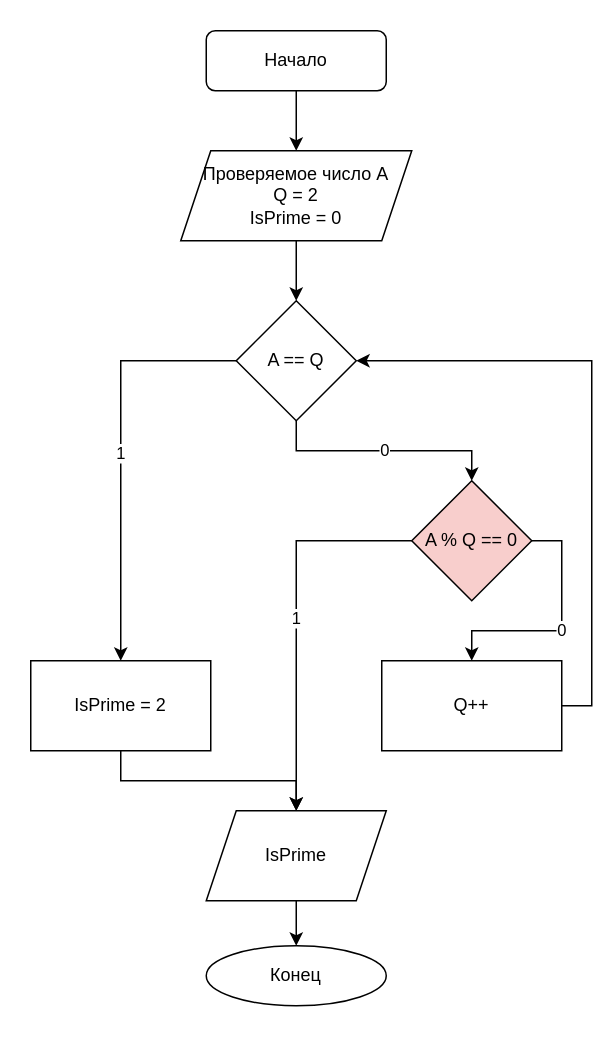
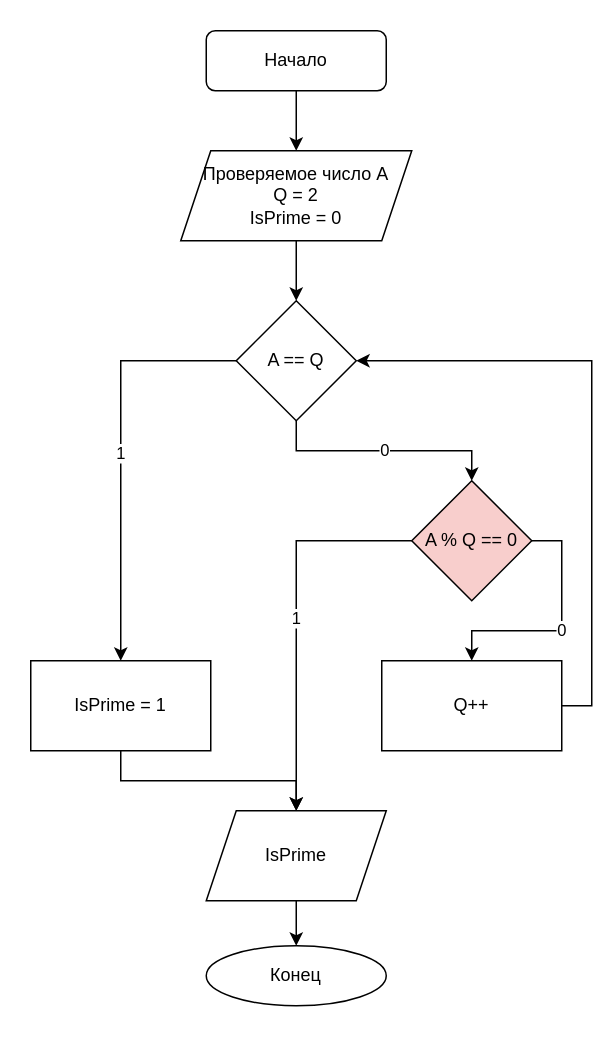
  <mxCell id="0" />
  <mxCell id="1" parent="0" />
  <mxCell id="2" style="edgeStyle=orthogonalEdgeStyle;rounded=0;orthogonalLoop=1;jettySize=auto;html=1;exitX=0.5;exitY=1;exitDx=0;exitDy=0;entryX=0.5;entryY=0;entryDx=0;entryDy=0;" edge="1" parent="1" source="3" target="5"><mxGeometry relative="1" as="geometry" /></mxCell>
  <mxCell id="3" value="Начало" style="whiteSpace=wrap;html=1;rounded=1;" vertex="1" parent="1"><mxGeometry x="137" y="20" width="120" height="40" as="geometry" /></mxCell>
  <mxCell id="4" value="" style="edgeStyle=orthogonalEdgeStyle;rounded=0;orthogonalLoop=1;jettySize=auto;html=1;" edge="1" parent="1" source="5" target="8"><mxGeometry relative="1" as="geometry" /></mxCell>
  <mxCell id="5" value="Проверяемое число А&lt;br&gt;Q = 2&lt;br&gt;IsPrime = 0" style="shape=parallelogram;perimeter=parallelogramPerimeter;whiteSpace=wrap;html=1;fixedSize=1;" vertex="1" parent="1"><mxGeometry x="120" y="100" width="154" height="60" as="geometry" /></mxCell>
  <mxCell id="6" value="1" style="edgeStyle=orthogonalEdgeStyle;rounded=0;orthogonalLoop=1;jettySize=auto;html=1;exitX=0;exitY=0.5;exitDx=0;exitDy=0;entryX=0.5;entryY=0;entryDx=0;entryDy=0;" edge="1" parent="1" source="8" target="13"><mxGeometry relative="1" as="geometry"><mxPoint x="53" y="260" as="targetPoint" /></mxGeometry></mxCell>
  <mxCell id="7" value="0" style="edgeStyle=orthogonalEdgeStyle;rounded=0;orthogonalLoop=1;jettySize=auto;html=1;exitX=0.5;exitY=1;exitDx=0;exitDy=0;entryX=0.5;entryY=0;entryDx=0;entryDy=0;" edge="1" parent="1" source="8" target="11"><mxGeometry relative="1" as="geometry"><mxPoint x="163" y="340" as="targetPoint" /></mxGeometry></mxCell>
  <mxCell id="8" value="A == Q" style="rhombus;whiteSpace=wrap;html=1;" vertex="1" parent="1"><mxGeometry x="157" y="200" width="80" height="80" as="geometry" /></mxCell>
  <mxCell id="9" value="1" style="edgeStyle=orthogonalEdgeStyle;rounded=0;orthogonalLoop=1;jettySize=auto;html=1;entryX=0.5;entryY=0;entryDx=0;entryDy=0;" edge="1" parent="1" source="11" target="15"><mxGeometry relative="1" as="geometry" /></mxCell>
  <mxCell id="10" value="0" style="edgeStyle=orthogonalEdgeStyle;rounded=0;orthogonalLoop=1;jettySize=auto;html=1;exitX=1;exitY=0.5;exitDx=0;exitDy=0;entryX=0.5;entryY=0;entryDx=0;entryDy=0;" edge="1" parent="1" source="11" target="17"><mxGeometry relative="1" as="geometry"><mxPoint x="343" y="560" as="targetPoint" /></mxGeometry></mxCell>
  <mxCell id="11" value="A % Q == 0" style="rhombus;whiteSpace=wrap;html=1;fillColor=#f8cecc;" vertex="1" parent="1"><mxGeometry x="274" y="320" width="80" height="80" as="geometry" /></mxCell>
  <mxCell id="12" style="edgeStyle=orthogonalEdgeStyle;rounded=0;orthogonalLoop=1;jettySize=auto;html=1;exitX=0.5;exitY=1;exitDx=0;exitDy=0;entryX=0.5;entryY=0;entryDx=0;entryDy=0;" edge="1" parent="1" source="13" target="15"><mxGeometry relative="1" as="geometry" /></mxCell>
- <mxCell id="13" value="IsPrime = 2" style="whiteSpace=wrap;html=1;" vertex="1" parent="1"><mxGeometry x="20" y="440" width="120" height="60" as="geometry" /></mxCell>
+ <mxCell id="13" value="IsPrime = 1" style="whiteSpace=wrap;html=1;" vertex="1" parent="1"><mxGeometry x="20" y="440" width="120" height="60" as="geometry" /></mxCell>
  <mxCell id="14" style="edgeStyle=orthogonalEdgeStyle;rounded=0;orthogonalLoop=1;jettySize=auto;html=1;exitX=0.5;exitY=1;exitDx=0;exitDy=0;entryX=0.5;entryY=0;entryDx=0;entryDy=0;" edge="1" parent="1" source="15" target="18"><mxGeometry relative="1" as="geometry" /></mxCell>
  <mxCell id="15" value="IsPrime" style="shape=parallelogram;perimeter=parallelogramPerimeter;whiteSpace=wrap;html=1;fixedSize=1;" vertex="1" parent="1"><mxGeometry x="137" y="540" width="120" height="60" as="geometry" /></mxCell>
  <mxCell id="16" style="edgeStyle=orthogonalEdgeStyle;rounded=0;orthogonalLoop=1;jettySize=auto;html=1;exitX=1;exitY=0.5;exitDx=0;exitDy=0;entryX=1;entryY=0.5;entryDx=0;entryDy=0;" edge="1" parent="1" source="17" target="8"><mxGeometry relative="1" as="geometry" /></mxCell>
  <mxCell id="17" value="Q++" style="rounded=0;whiteSpace=wrap;html=1;" vertex="1" parent="1"><mxGeometry x="254" y="440" width="120" height="60" as="geometry" /></mxCell>
  <mxCell id="18" value="Конец" style="ellipse;whiteSpace=wrap;html=1;" vertex="1" parent="1"><mxGeometry x="137" y="630" width="120" height="40" as="geometry" /></mxCell>
